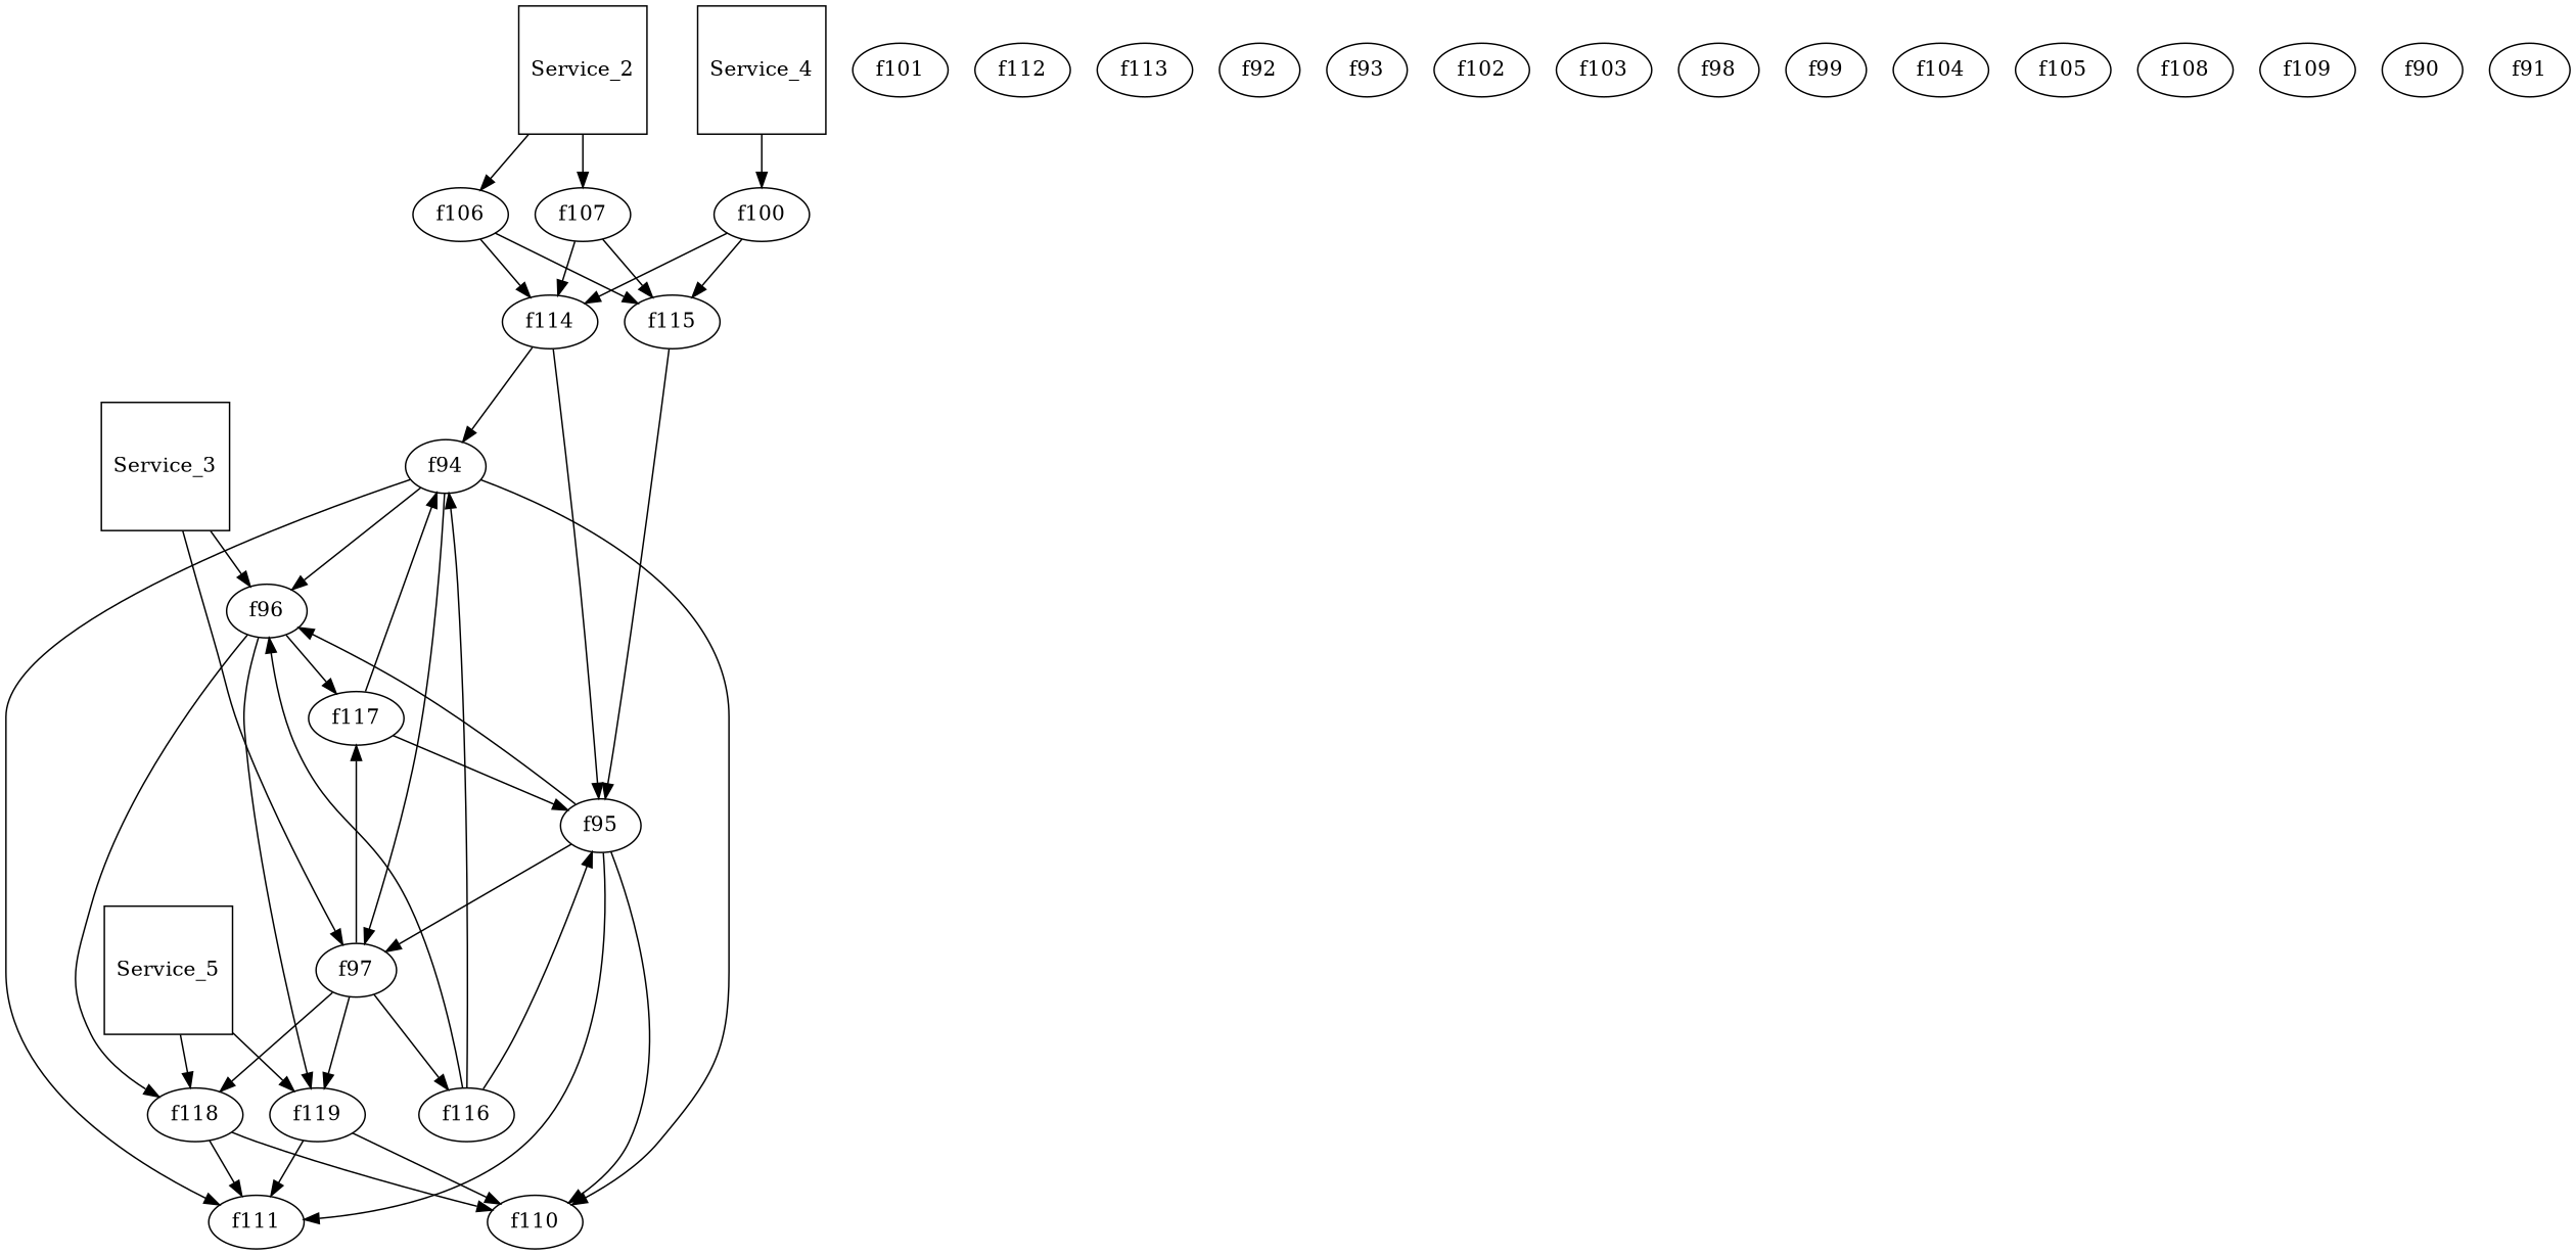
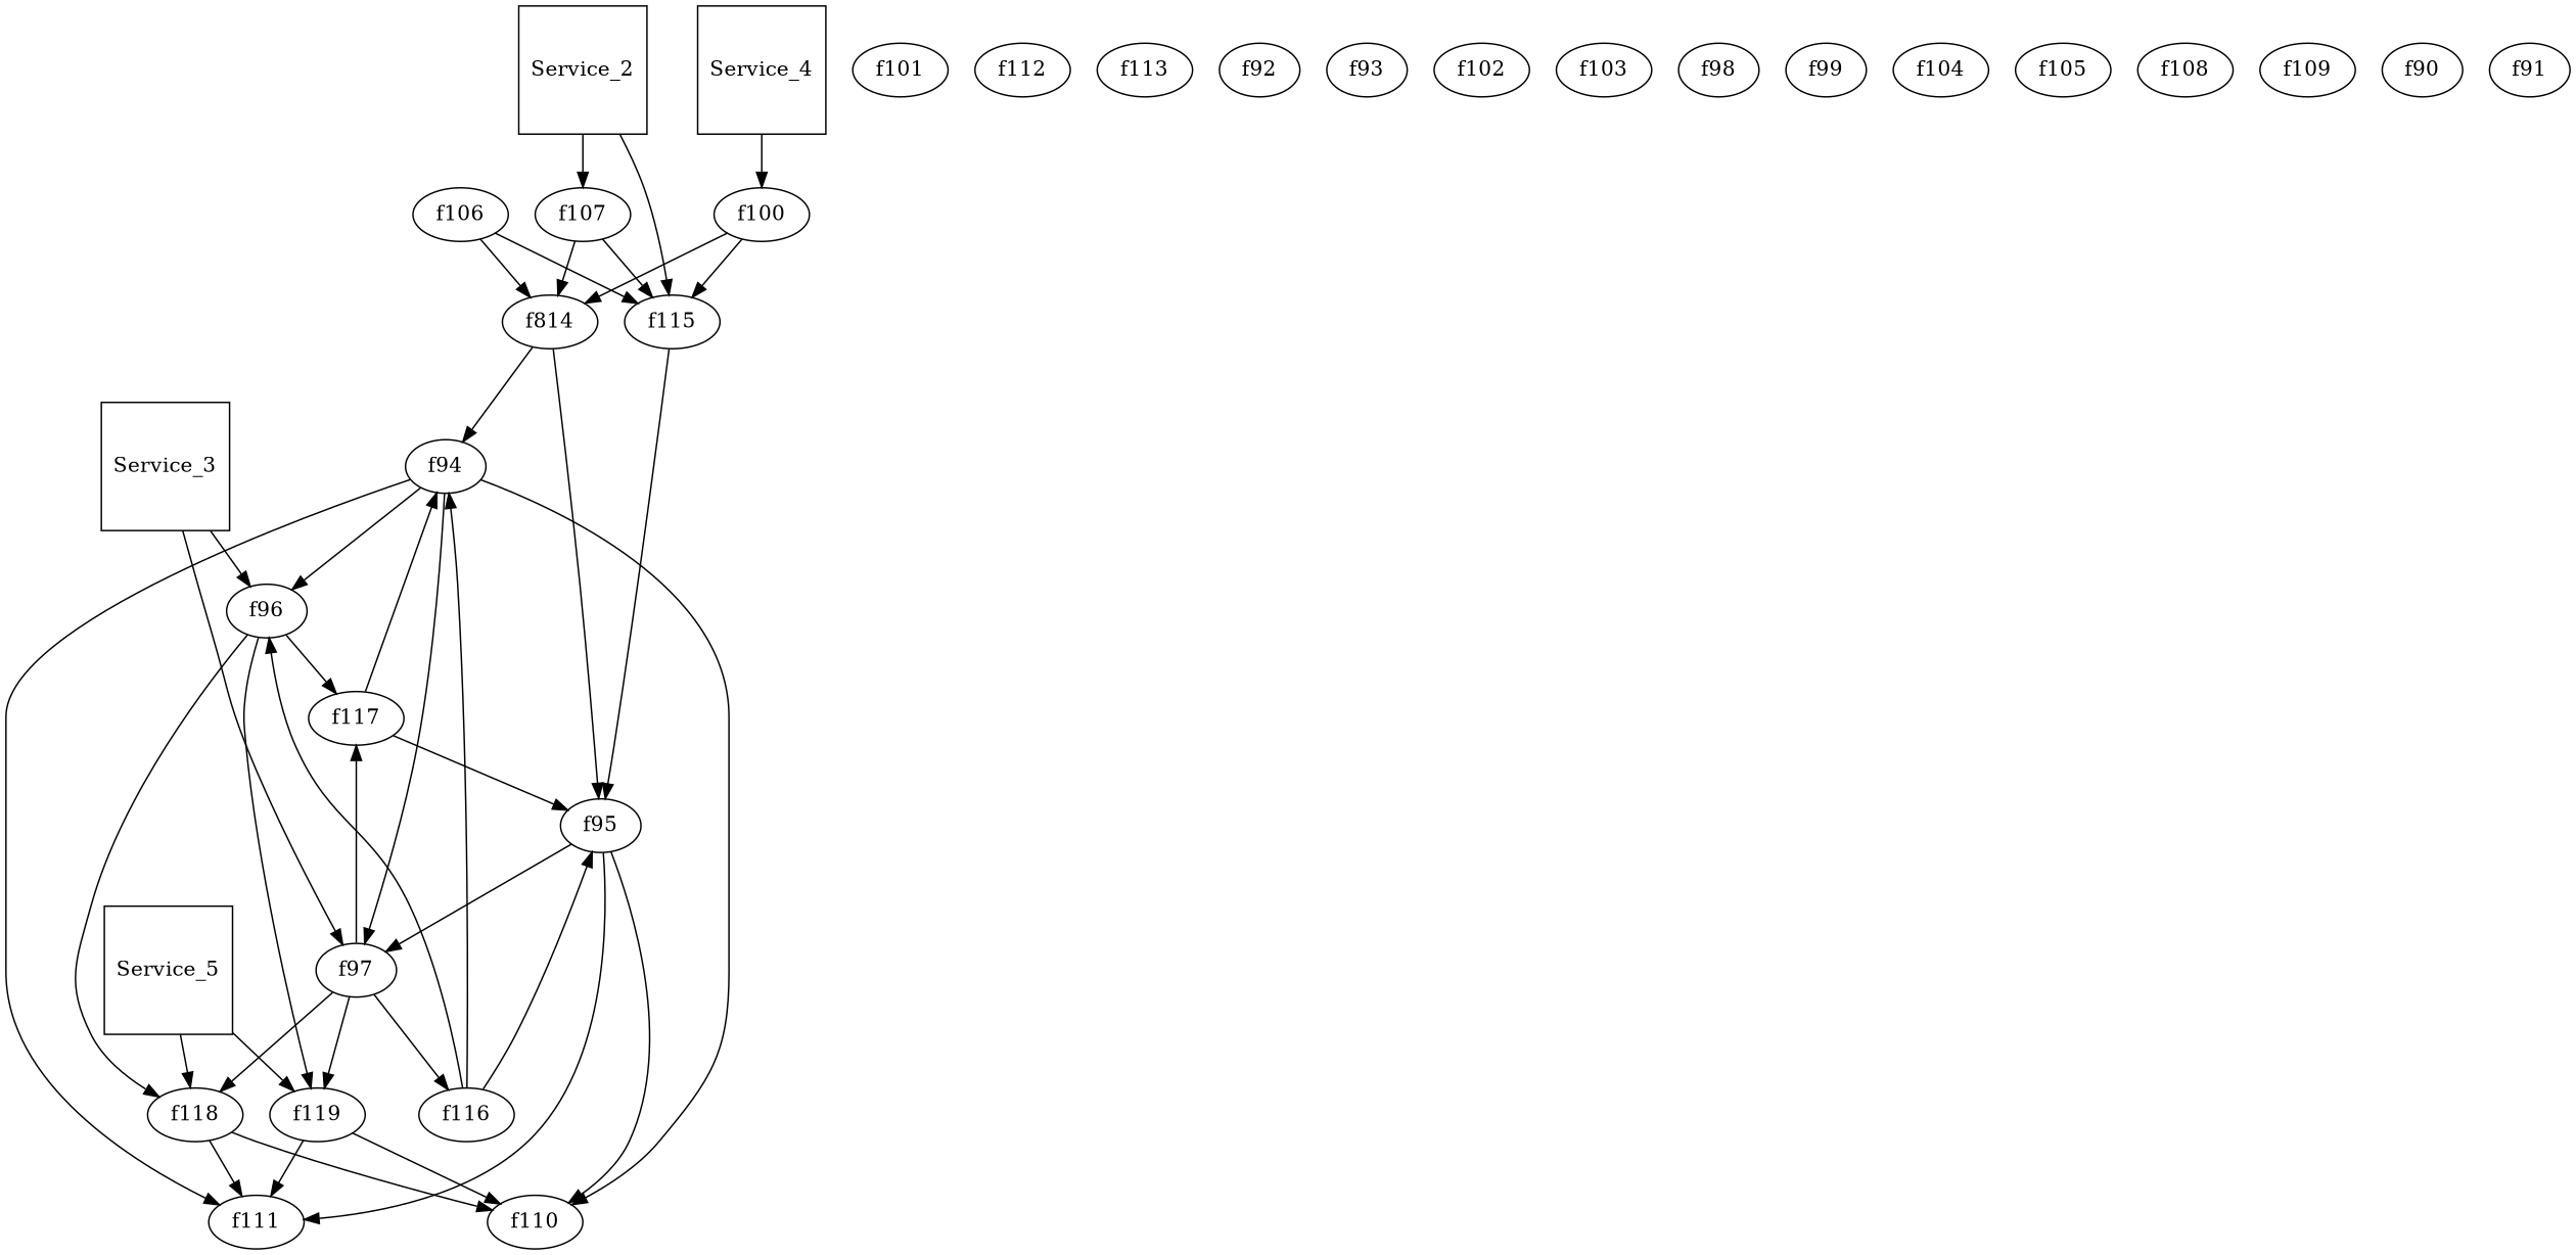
  digraph {
    f100
-   f114
+   f114 [label=f814]
    f115
    f94
    f95
    f101
    f112
    f113
    f92
    f93
    f102
    f103
    f118
    f110
    f111
    f119
    f98
    f99
    f96
    f97
    f117
    f116
    f104
    f105
    f108
    f109
    f90
    f91
    f106
    f107
    Service_2 [shape=square]
    Service_3 [shape=square]
    Service_4 [shape=square]
    Service_5 [shape=square]
    f100 -> f114
    f100 -> f115
    f114 -> f94
    f114 -> f95
    f115 -> f95
    f94 -> f110
    f94 -> f111
    f94 -> f96
    f94 -> f97
    f95 -> f110
    f95 -> f111
-   f95 -> f96
    f95 -> f97
    f118 -> f110
    f118 -> f111
    f119 -> f110
    f119 -> f111
    f96 -> f118
    f96 -> f119
    f96 -> f117
    f97 -> f118
    f97 -> f119
    f97 -> f117
    f97 -> f116
    f117 -> f94
    f117 -> f95
    f116 -> f94
    f116 -> f95
    f116 -> f96
    f106 -> f114
    f106 -> f115
    f107 -> f114
    f107 -> f115
-   Service_2 -> f106
+   Service_2 -> f115
    Service_2 -> f107
    Service_3 -> f96
    Service_3 -> f97
    Service_4 -> f100
    Service_5 -> f118
    Service_5 -> f119
  }
